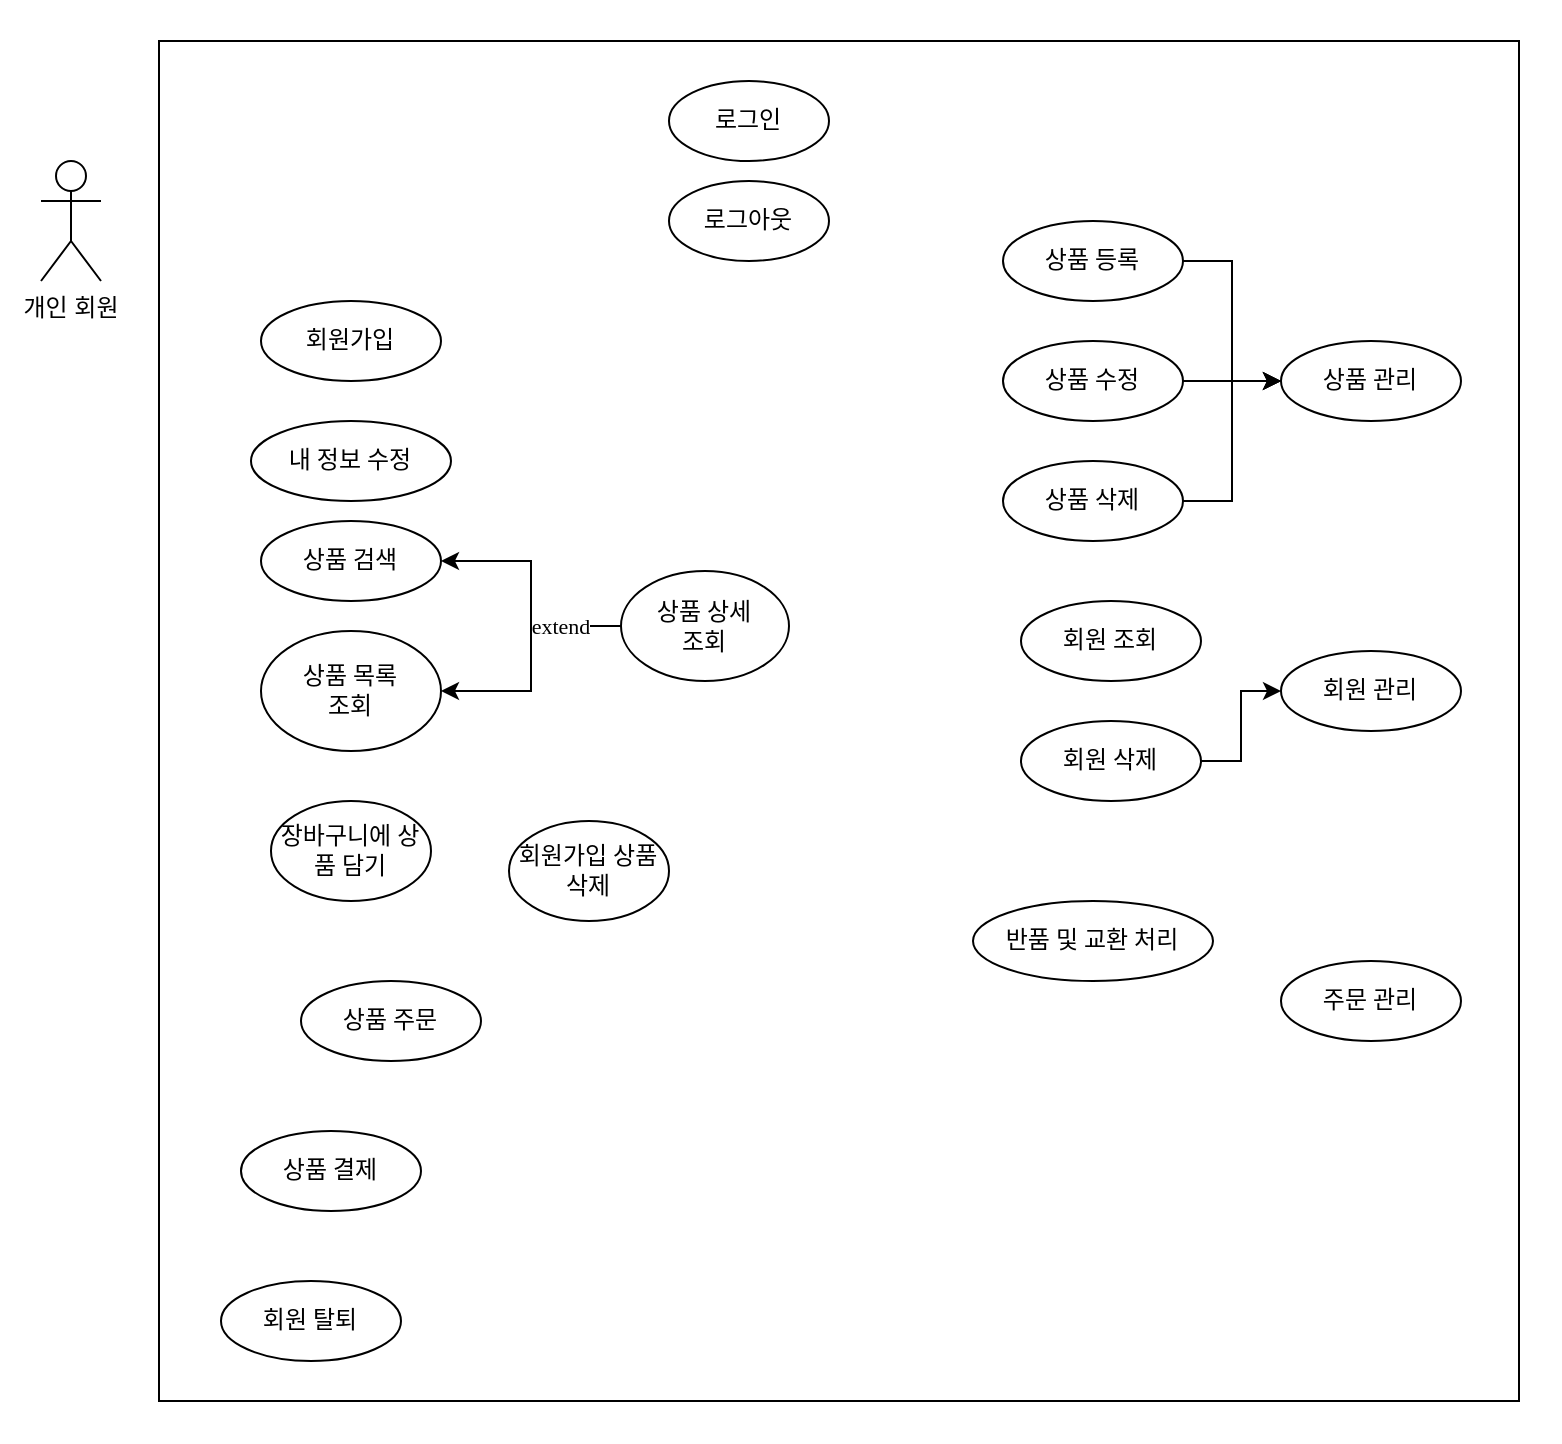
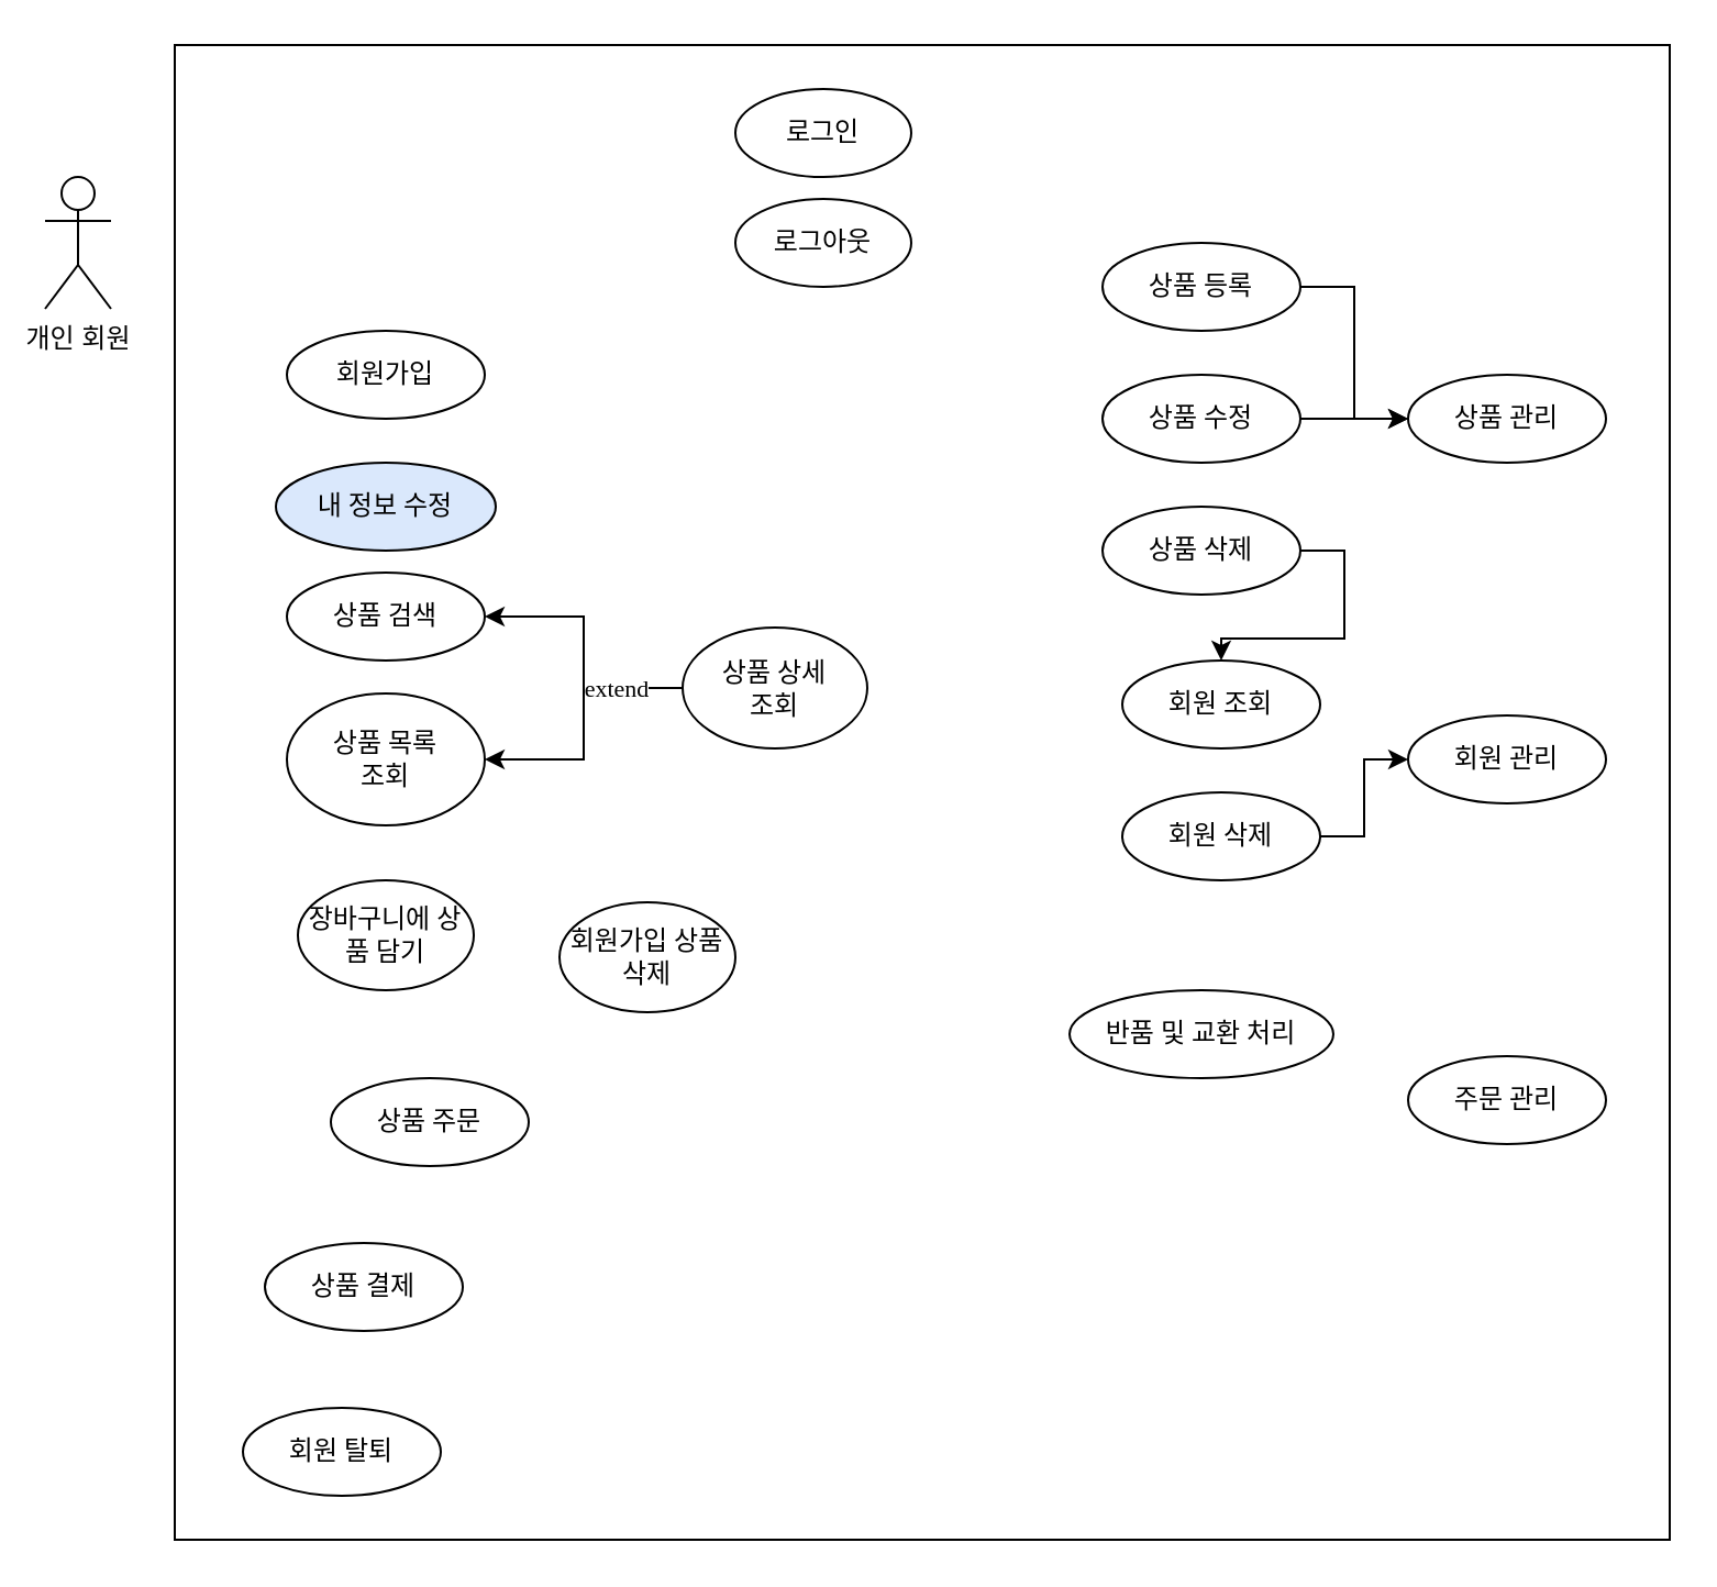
  <mxCell id="0" />
  <mxCell id="1" parent="0" />
  <mxCell id="2" value="개인 회원" style="shape=umlActor;verticalLabelPosition=bottom;verticalAlign=top;html=1;outlineConnect=0;fontStyle=0" vertex="1" parent="1"><mxGeometry x="20" y="80" width="30" height="60" as="geometry" /></mxCell>
  <mxCell id="3" value="" style="whiteSpace=wrap;html=1;aspect=fixed;fontFamily=Lucida Console;" vertex="1" parent="1"><mxGeometry x="79" y="20" width="680" height="680" as="geometry" /></mxCell>
  <mxCell id="4" value="로그인" style="ellipse;whiteSpace=wrap;html=1;fontFamily=Lucida Console;" vertex="1" parent="1"><mxGeometry x="334" y="40" width="80" height="40" as="geometry" /></mxCell>
  <mxCell id="5" value="로그아웃&lt;span style=&quot;color: rgba(0, 0, 0, 0); font-family: monospace; font-size: 0px; text-align: start;&quot;&gt;%3CmxGraphModel%3E%3Croot%3E%3CmxCell%20id%3D%220%22%2F%3E%3CmxCell%20id%3D%221%22%20parent%3D%220%22%2F%3E%3CmxCell%20id%3D%222%22%20value%3D%22%EB%A1%9C%EA%B7%B8%EC%9D%B8%22%20style%3D%22ellipse%3BwhiteSpace%3Dwrap%3Bhtml%3D1%3BfontFamily%3DLucida%20Console%3B%22%20vertex%3D%221%22%20parent%3D%221%22%3E%3CmxGeometry%20x%3D%22170%22%20y%3D%2280%22%20width%3D%2280%22%20height%3D%2240%22%20as%3D%22geometry%22%2F%3E%3C%2FmxCell%3E%3C%2Froot%3E%3C%2FmxGraphModel%3E&lt;/span&gt;" style="ellipse;whiteSpace=wrap;html=1;fontFamily=Lucida Console;" vertex="1" parent="1"><mxGeometry x="334" y="90" width="80" height="40" as="geometry" /></mxCell>
  <mxCell id="6" value="장바구니에 상품 담기" style="ellipse;whiteSpace=wrap;html=1;fontFamily=Lucida Console;" vertex="1" parent="1"><mxGeometry x="135" y="400" width="80" height="50" as="geometry" /></mxCell>
  <mxCell id="7" value="상품 검색" style="ellipse;whiteSpace=wrap;html=1;fontFamily=Lucida Console;" vertex="1" parent="1"><mxGeometry x="130" y="260" width="90" height="40" as="geometry" /></mxCell>
  <mxCell id="8" value="회원가입" style="ellipse;whiteSpace=wrap;html=1;fontFamily=Lucida Console;" vertex="1" parent="1"><mxGeometry x="130" y="150" width="90" height="40" as="geometry" /></mxCell>
- <mxCell id="9" value="내 정보 수정" style="ellipse;whiteSpace=wrap;html=1;fontFamily=Lucida Console;" vertex="1" parent="1"><mxGeometry x="125" y="210" width="100" height="40" as="geometry" /></mxCell>
+ <mxCell id="9" value="내 정보 수정" style="ellipse;whiteSpace=wrap;html=1;fontFamily=Lucida Console;fillColor=#dae8fc;" vertex="1" parent="1"><mxGeometry x="125" y="210" width="100" height="40" as="geometry" /></mxCell>
  <mxCell id="10" value="회원 탈퇴" style="ellipse;whiteSpace=wrap;html=1;fontFamily=Lucida Console;" vertex="1" parent="1"><mxGeometry x="110" y="640" width="90" height="40" as="geometry" /></mxCell>
  <mxCell id="11" value="상품 관리" style="ellipse;whiteSpace=wrap;html=1;fontFamily=Lucida Console;" vertex="1" parent="1"><mxGeometry x="640" y="170" width="90" height="40" as="geometry" /></mxCell>
  <mxCell id="12" value="회원 관리" style="ellipse;whiteSpace=wrap;html=1;fontFamily=Lucida Console;" vertex="1" parent="1"><mxGeometry x="640" y="325" width="90" height="40" as="geometry" /></mxCell>
  <mxCell id="13" value="주문 관리" style="ellipse;whiteSpace=wrap;html=1;fontFamily=Lucida Console;" vertex="1" parent="1"><mxGeometry x="640" y="480" width="90" height="40" as="geometry" /></mxCell>
  <mxCell id="14" value="반품 및 교환 처리" style="ellipse;whiteSpace=wrap;html=1;fontFamily=Lucida Console;" vertex="1" parent="1"><mxGeometry x="486" y="450" width="120" height="40" as="geometry" /></mxCell>
  <mxCell id="15" value="상품 결제" style="ellipse;whiteSpace=wrap;html=1;fontFamily=Lucida Console;" vertex="1" parent="1"><mxGeometry x="120" y="565" width="90" height="40" as="geometry" /></mxCell>
  <mxCell id="16" value="상품 주문" style="ellipse;whiteSpace=wrap;html=1;fontFamily=Lucida Console;" vertex="1" parent="1"><mxGeometry x="150" y="490" width="90" height="40" as="geometry" /></mxCell>
  <mxCell id="17" value="회원가입 상품 삭제" style="ellipse;whiteSpace=wrap;html=1;fontFamily=Lucida Console;" vertex="1" parent="1"><mxGeometry x="254" y="410" width="80" height="50" as="geometry" /></mxCell>
  <mxCell id="18" value="상품 목록&lt;br&gt;조회" style="ellipse;whiteSpace=wrap;html=1;fontFamily=Lucida Console;" vertex="1" parent="1"><mxGeometry x="130" y="315" width="90" height="60" as="geometry" /></mxCell>
  <mxCell id="19" style="edgeStyle=orthogonalEdgeStyle;rounded=0;orthogonalLoop=1;jettySize=auto;html=1;exitX=0;exitY=0.5;exitDx=0;exitDy=0;entryX=1;entryY=0.5;entryDx=0;entryDy=0;fontFamily=Lucida Console;" edge="1" parent="1" source="21" target="7"><mxGeometry relative="1" as="geometry" /></mxCell>
  <mxCell id="20" value="extend" style="edgeStyle=orthogonalEdgeStyle;rounded=0;orthogonalLoop=1;jettySize=auto;html=1;exitX=0;exitY=0.5;exitDx=0;exitDy=0;fontFamily=Lucida Console;" edge="1" parent="1" source="21" target="18"><mxGeometry x="-0.51" relative="1" as="geometry"><mxPoint as="offset" /></mxGeometry></mxCell>
  <mxCell id="21" value="상품 상세&lt;br&gt;조회" style="ellipse;whiteSpace=wrap;html=1;fontFamily=Lucida Console;" vertex="1" parent="1"><mxGeometry x="310" y="285" width="84" height="55" as="geometry" /></mxCell>
  <mxCell id="22" style="edgeStyle=orthogonalEdgeStyle;rounded=0;orthogonalLoop=1;jettySize=auto;html=1;exitX=1;exitY=0.5;exitDx=0;exitDy=0;fontFamily=Lucida Console;entryX=0;entryY=0.5;entryDx=0;entryDy=0;" edge="1" parent="1" source="23" target="11"><mxGeometry relative="1" as="geometry" /></mxCell>
  <mxCell id="23" value="상품 등록" style="ellipse;whiteSpace=wrap;html=1;fontFamily=Lucida Console;" vertex="1" parent="1"><mxGeometry x="501" y="110" width="90" height="40" as="geometry" /></mxCell>
  <mxCell id="24" style="edgeStyle=orthogonalEdgeStyle;rounded=0;orthogonalLoop=1;jettySize=auto;html=1;exitX=1;exitY=0.5;exitDx=0;exitDy=0;entryX=0;entryY=0.5;entryDx=0;entryDy=0;fontFamily=Lucida Console;" edge="1" parent="1" source="25" target="11"><mxGeometry relative="1" as="geometry" /></mxCell>
  <mxCell id="25" value="상품 수정" style="ellipse;whiteSpace=wrap;html=1;fontFamily=Lucida Console;" vertex="1" parent="1"><mxGeometry x="501" y="170" width="90" height="40" as="geometry" /></mxCell>
- <mxCell id="26" style="edgeStyle=orthogonalEdgeStyle;rounded=0;orthogonalLoop=1;jettySize=auto;html=1;exitX=1;exitY=0.5;exitDx=0;exitDy=0;entryX=0;entryY=0.5;entryDx=0;entryDy=0;fontFamily=Lucida Console;" edge="1" parent="1" source="27" target="11"><mxGeometry relative="1" as="geometry" /></mxCell>
+ <mxCell id="26" style="edgeStyle=orthogonalEdgeStyle;rounded=0;orthogonalLoop=1;jettySize=auto;html=1;exitX=1;exitY=0.5;exitDx=0;exitDy=0;fontFamily=Lucida Console;" edge="1" parent="1" source="27" target="28"><mxGeometry relative="1" as="geometry" /></mxCell>
  <mxCell id="27" value="상품 삭제" style="ellipse;whiteSpace=wrap;html=1;fontFamily=Lucida Console;" vertex="1" parent="1"><mxGeometry x="501" y="230" width="90" height="40" as="geometry" /></mxCell>
  <mxCell id="28" value="회원 조회" style="ellipse;whiteSpace=wrap;html=1;fontFamily=Lucida Console;" vertex="1" parent="1"><mxGeometry x="510" y="300" width="90" height="40" as="geometry" /></mxCell>
  <mxCell id="29" style="edgeStyle=orthogonalEdgeStyle;rounded=0;orthogonalLoop=1;jettySize=auto;html=1;exitX=1;exitY=0.5;exitDx=0;exitDy=0;fontFamily=Lucida Console;" edge="1" parent="1" source="30" target="12"><mxGeometry relative="1" as="geometry" /></mxCell>
  <mxCell id="30" value="회원 삭제" style="ellipse;whiteSpace=wrap;html=1;fontFamily=Lucida Console;" vertex="1" parent="1"><mxGeometry x="510" y="360" width="90" height="40" as="geometry" /></mxCell>
